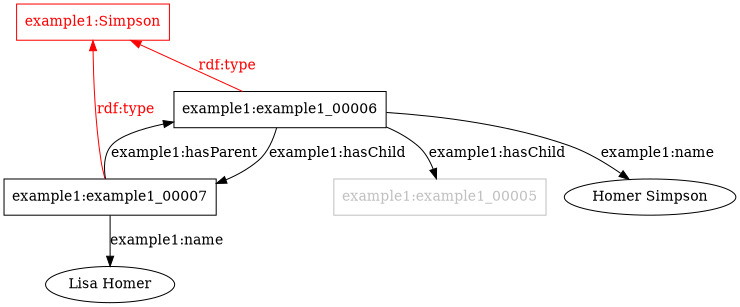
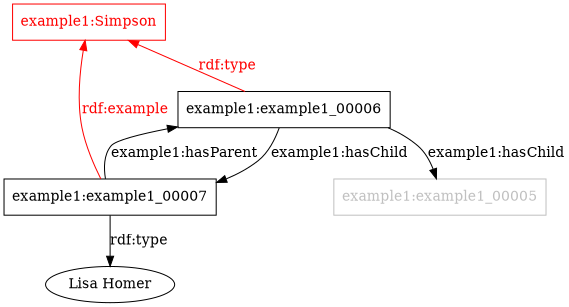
  digraph {
    font=Arial
    node [shape=box]
    n1 [color="0.0,1.0,1.0" fontcolor="0.0,1.0,1.0" label="example1:Simpson"]
    "example1:example1_00007"
    "example1:example1_00006"
    n4 [label="Lisa Homer" shape=""]
    "example1:example1_00005" [color=gray fontcolor=gray]
-   "Homer Simpson" [shape=""]
-   n1 -> "example1:example1_00007" [color="0.0,1.0,1.0" dir=back fontcolor="0.0,1.0,1.0" label="rdf:type"]
+   n1 -> "example1:example1_00007" [color="0.0,1.0,1.0" dir=back fontcolor="0.0,1.0,1.0" label="rdf:example"]
    n1 -> "example1:example1_00006" [color="0.0,1.0,1.0" dir=back fontcolor="0.0,1.0,1.0" label="rdf:type"]
-   "example1:example1_00007" -> n4 [label="example1:name"]
+   "example1:example1_00007" -> n4 [label="rdf:type"]
    "example1:example1_00006" -> "example1:example1_00007" [dir=back label="example1:hasParent"]
    "example1:example1_00006" -> "example1:example1_00007" [label="example1:hasChild"]
    "example1:example1_00006" -> "example1:example1_00005" [label="example1:hasChild"]
-   "example1:example1_00006" -> "Homer Simpson" [label="example1:name"]
  }
